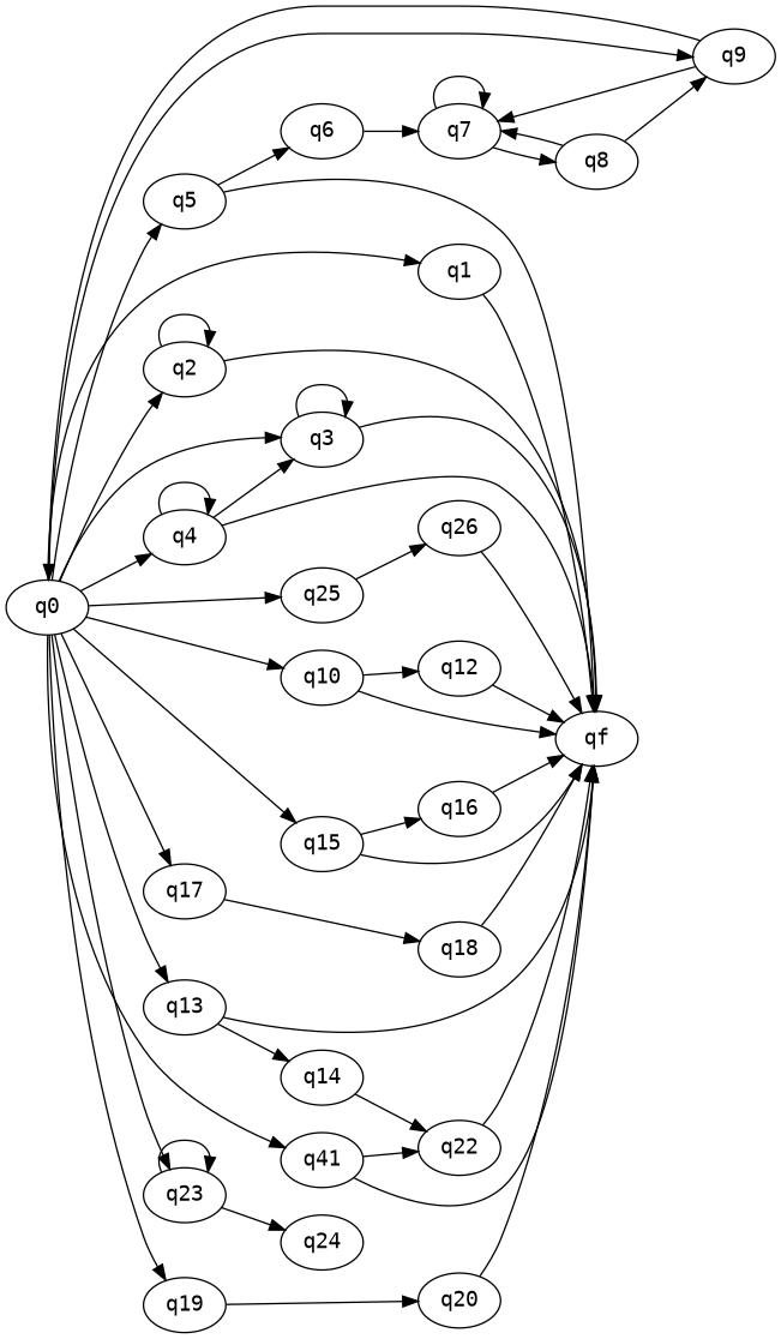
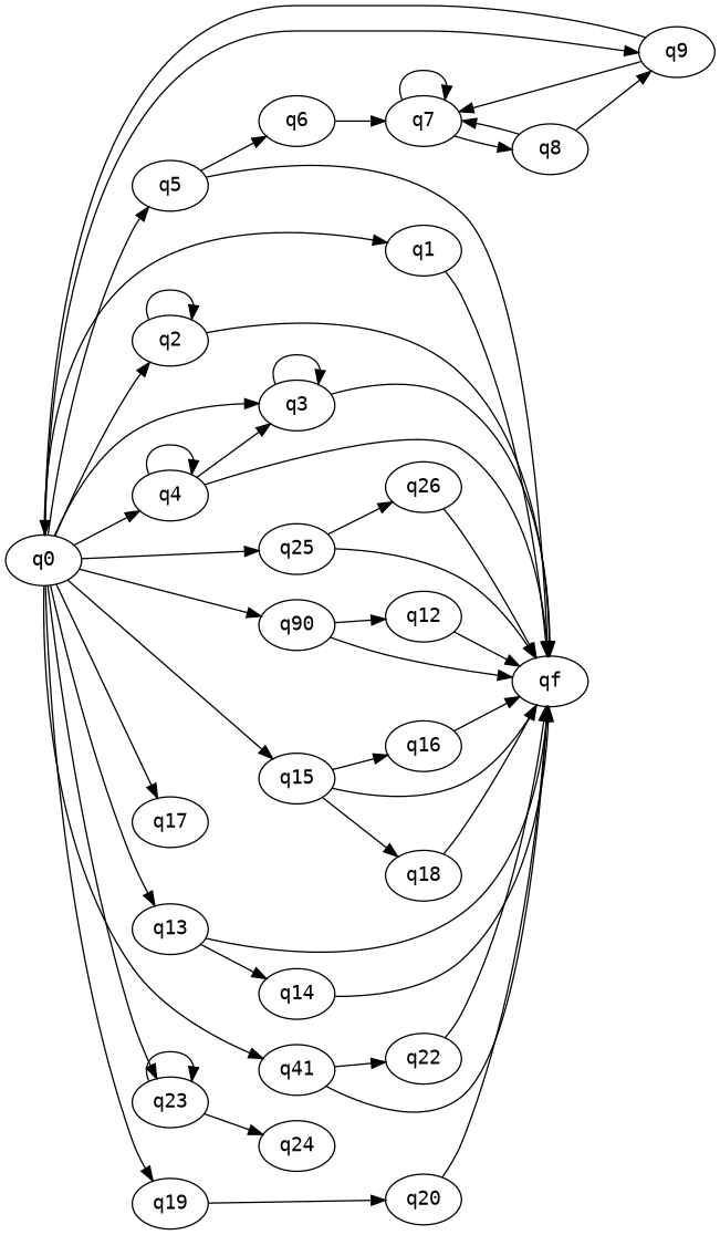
  digraph {
    fontname="DejaVu Sans Mono"
    rankdir=LR
    node [fontname="DejaVu Sans Mono"]
    edge [fontname="DejaVu Sans Mono"]
    q0
    q1
    q2
    q3
    q4
    q5
    q9
-   q10
+   q10 [label=q90]
    q13
    q15
    q17
    q19
    n13 [label=q41]
    q23
    q25
    qf
    q6
    q7
    q12
    q14
    q16
    q18
    q20
    q22
    q24
    q26
    q8
    q0 -> q1
    q0 -> q2
    q0 -> q3
    q0 -> q4
    q0 -> q5
    q0 -> q9
    q0 -> q10
    q0 -> q13
    q0 -> q15
    q0 -> q17
    q0 -> q19
    q0 -> n13
    q0 -> q23
    q0 -> q25
    q1 -> qf
    q2 -> q2
    q2 -> qf
    q3 -> q3
    q3 -> qf
    q4 -> q3
    q4 -> q4
    q4 -> qf
    q5 -> qf
    q5 -> q6
    q9 -> q0
    q9 -> q7
    q10 -> qf
    q10 -> q12
    q13 -> qf
    q13 -> q14
    q15 -> qf
    q15 -> q16
-   q17 -> q18
+   q15 -> q18
    q19 -> q20
    n13 -> qf
    n13 -> q22
    q23 -> q23
    q23 -> q24
+   q25 -> qf
    q25 -> q26
    q6 -> q7
    q7 -> q7
    q7 -> q8
    q12 -> qf
-   q14 -> q22
+   q14 -> qf
    q16 -> qf
    q18 -> qf
    q20 -> qf
    q22 -> qf
    q26 -> qf
    q8 -> q9
    q8 -> q7
  }
